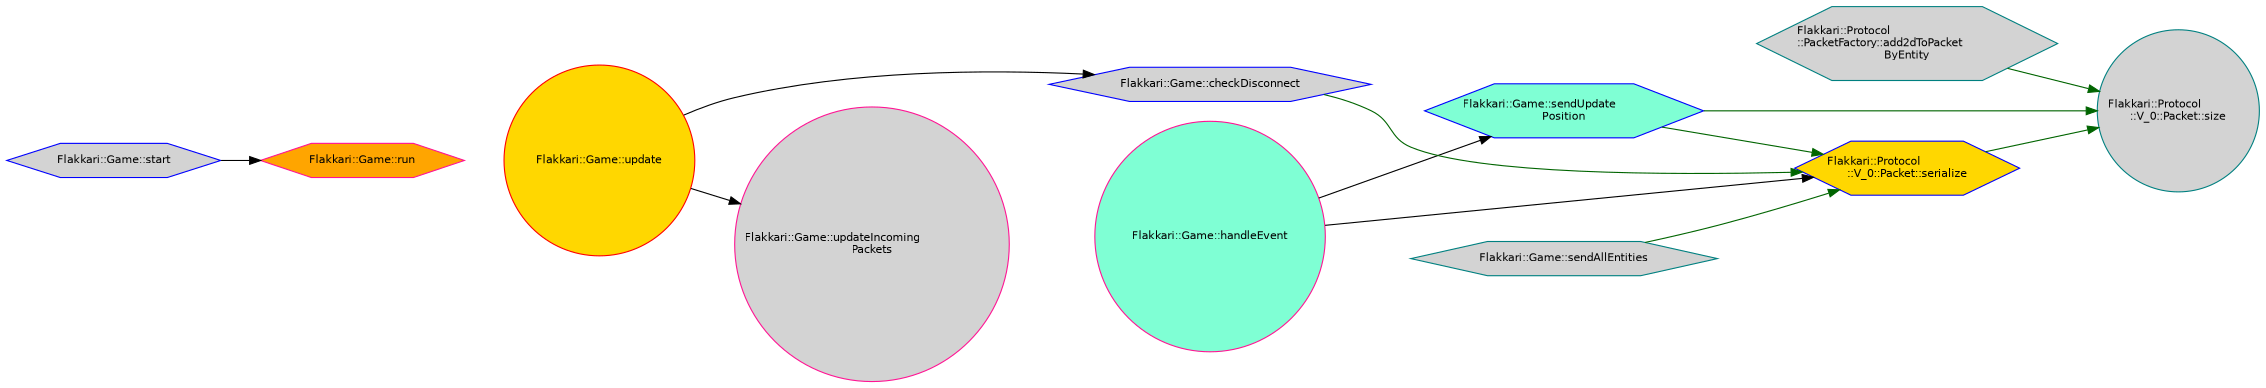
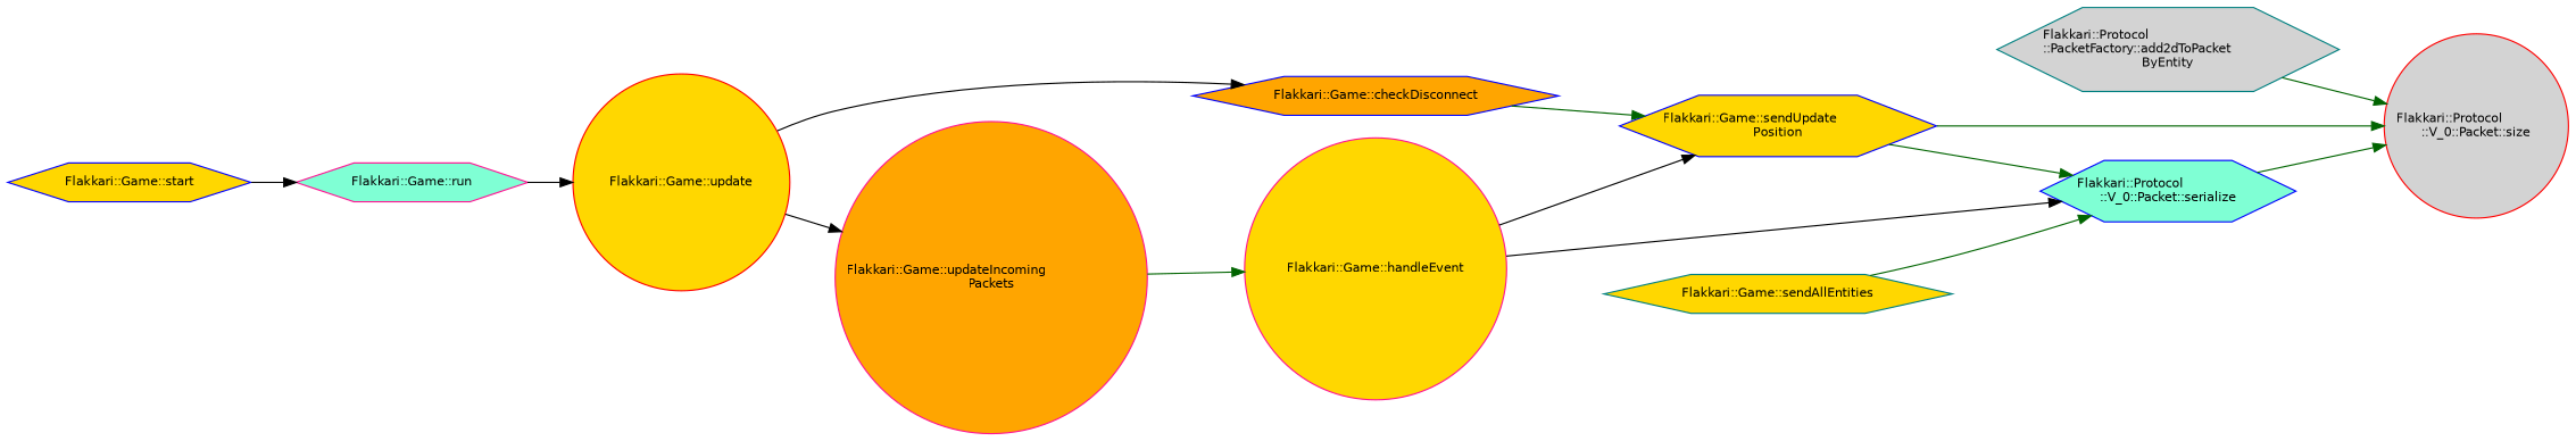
  digraph {
    rankdir=RL
    node [color=blue fillcolor=lightgrey fontname=Helvetica fontsize=10 shape=hexagon style=filled]
    edge [color=darkgreen dir=back fontname=Helvetica fontsize=10 labelfontname=Helvetica labelfontsize=10 style=solid]
-   n1 [color=teal fontcolor=black height=0.2 label="Flakkari::Protocol\l::V_0::Packet::size" shape=circle width=0.4]
+   n1 [color=red fontcolor=black height=0.2 label="Flakkari::Protocol\l::V_0::Packet::size" shape=circle width=0.4]
    n2 [color=teal height=0.2 label="Flakkari::Protocol\l::PacketFactory::add2dToPacket\lByEntity" width=0.4]
-   n3 [fillcolor=aquamarine height=0.2 label="Flakkari::Game::sendUpdate\lPosition" width=0.4]
-   n4 [fillcolor=gold height=0.2 label="Flakkari::Protocol\l::V_0::Packet::serialize" width=0.4]
-   n5 [color=deeppink fillcolor=aquamarine height=0.2 label="Flakkari::Game::handleEvent" shape=circle width=0.4]
-   n6 [height=0.2 label="Flakkari::Game::checkDisconnect" width=0.4]
-   n7 [color=teal height=0.2 label="Flakkari::Game::sendAllEntities" width=0.4]
-   n8 [color=deeppink height=0.2 label="Flakkari::Game::updateIncoming\lPackets" shape=circle width=0.4]
+   n3 [fillcolor=gold height=0.2 label="Flakkari::Game::sendUpdate\lPosition" width=0.4]
+   n4 [fillcolor=aquamarine height=0.2 label="Flakkari::Protocol\l::V_0::Packet::serialize" width=0.4]
+   n5 [color=deeppink fillcolor=gold height=0.2 label="Flakkari::Game::handleEvent" shape=circle width=0.4]
+   n6 [fillcolor=orange height=0.2 label="Flakkari::Game::checkDisconnect" width=0.4]
+   n7 [color=teal fillcolor=gold height=0.2 label="Flakkari::Game::sendAllEntities" width=0.4]
+   n8 [color=deeppink fillcolor=orange height=0.2 label="Flakkari::Game::updateIncoming\lPackets" shape=circle width=0.4]
    n9 [color=red fillcolor=gold height=0.2 label="Flakkari::Game::update" shape=circle width=0.4]
-   n10 [color=deeppink fillcolor=orange height=0.2 label="Flakkari::Game::run" width=0.4]
-   n11 [height=0.2 label="Flakkari::Game::start" width=0.4]
+   n10 [color=deeppink fillcolor=aquamarine height=0.2 label="Flakkari::Game::run" width=0.4]
+   n11 [fillcolor=gold height=0.2 label="Flakkari::Game::start" width=0.4]
    n1 -> n2
    n1 -> n3
    n1 -> n4
    n3 -> n5 [color=black]
    n4 -> n3
    n4 -> n5 [color=black]
-   n4 -> n6
+   n3 -> n6
    n4 -> n7
+   n5 -> n8
    n6 -> n9 [color=black]
    n8 -> n9 [color=black]
+   n9 -> n10 [color=black]
    n10 -> n11 [color=black]
  }
